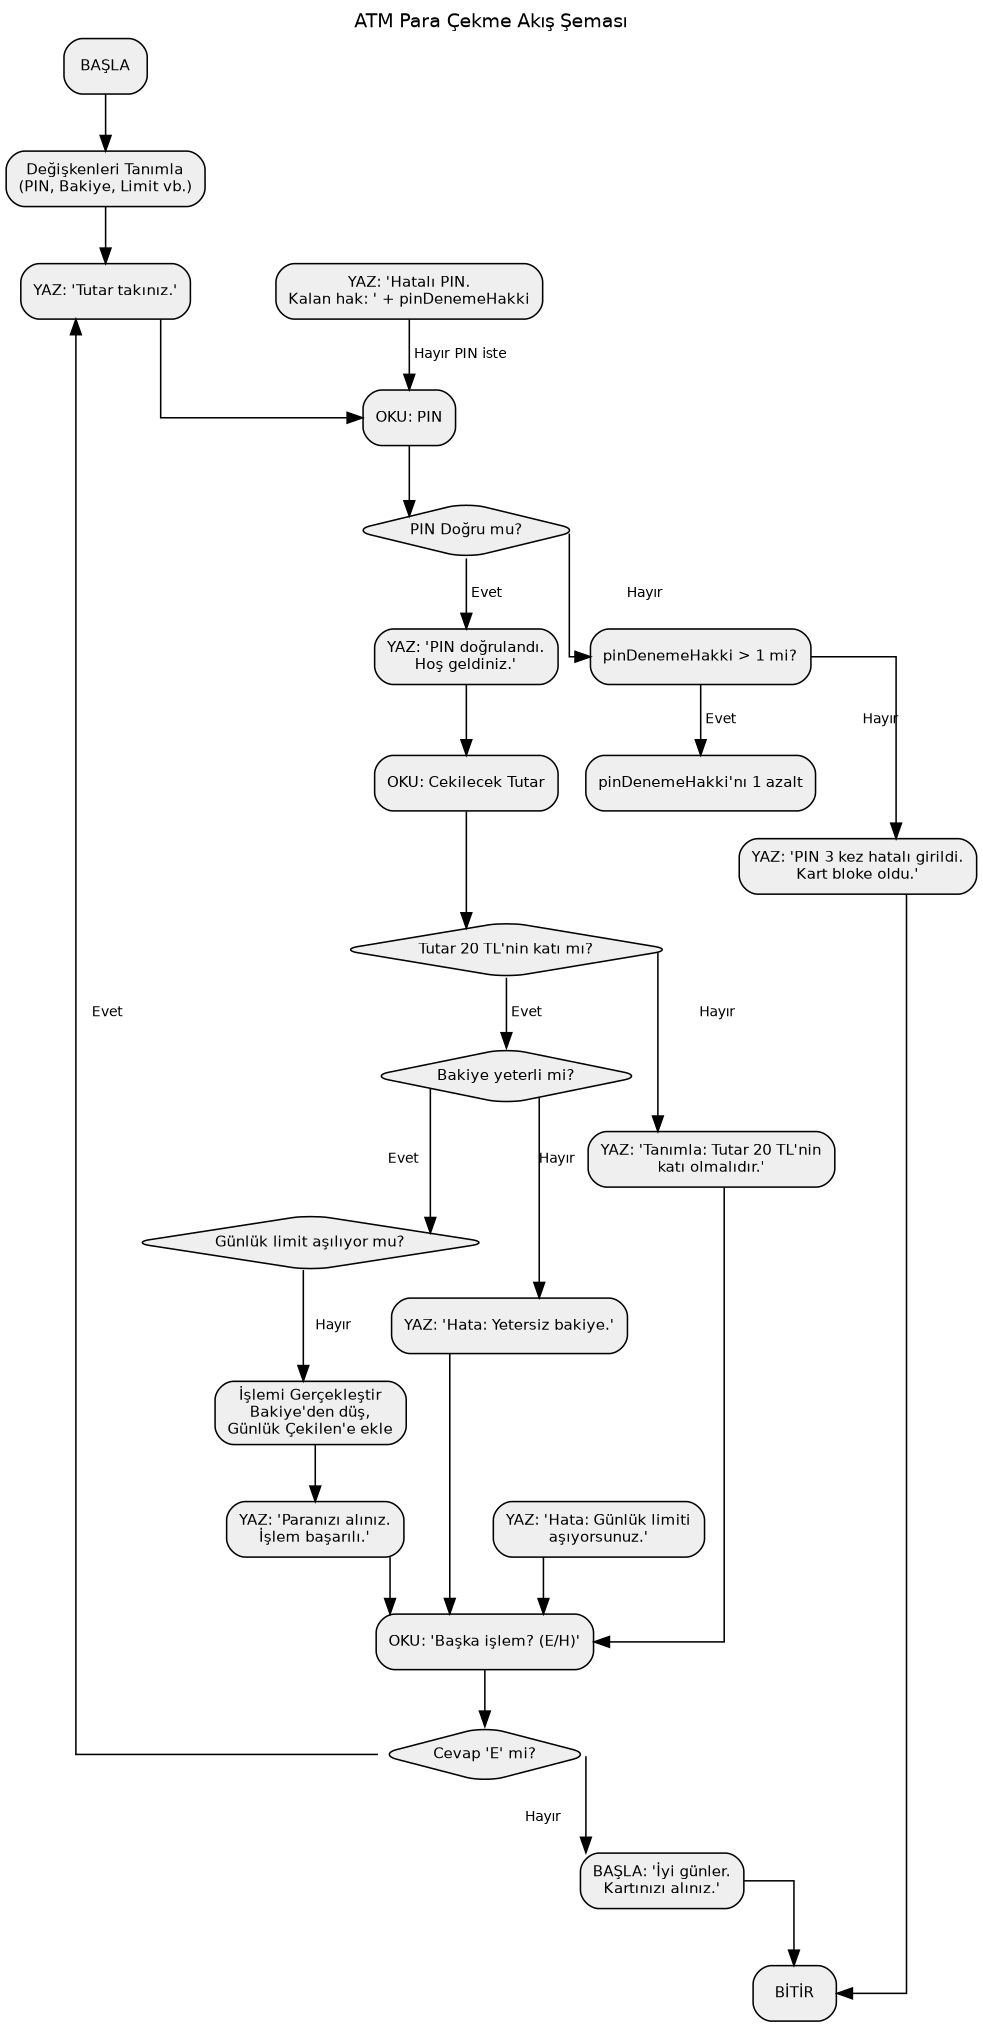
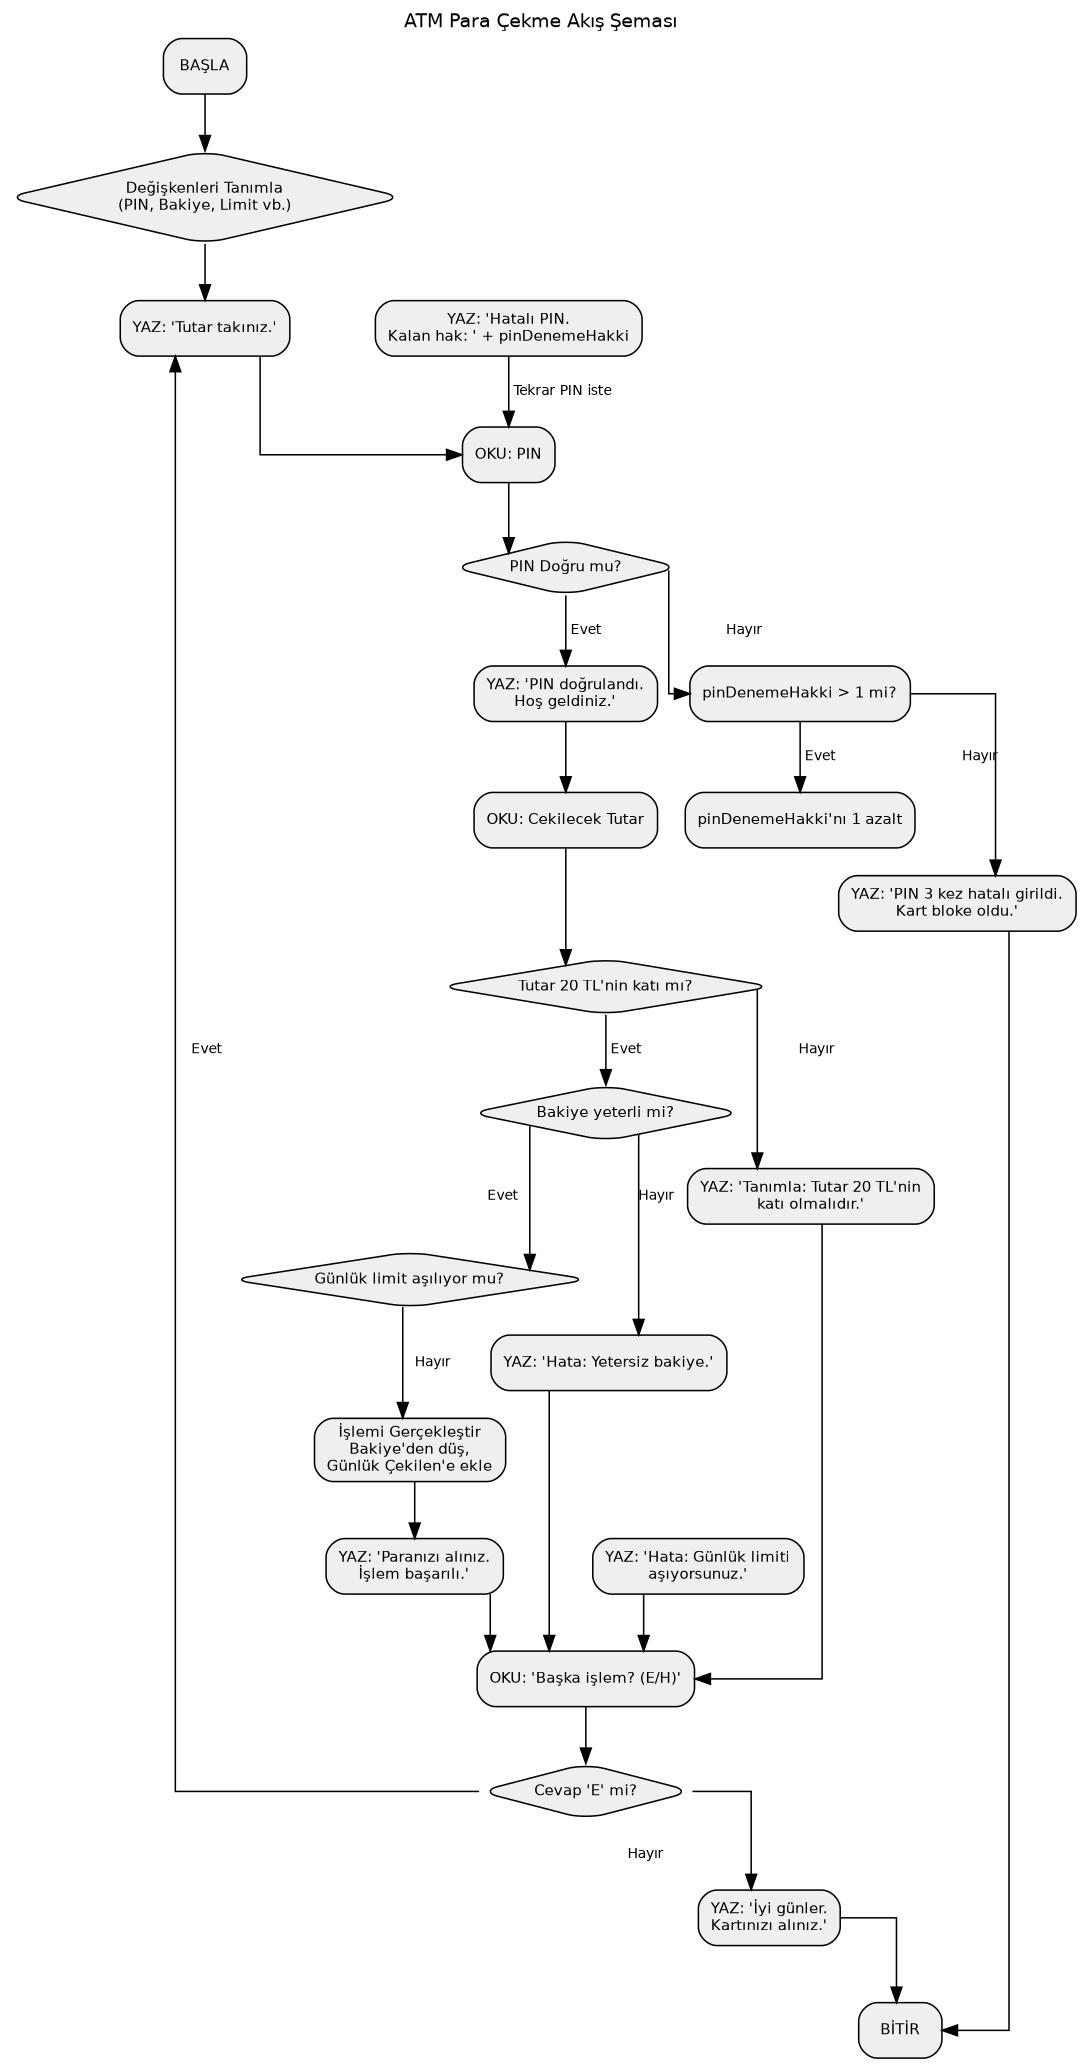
  digraph {
    fontname=Helvetica
    fontsize=12
    label="ATM Para Çekme Akış Şeması"
    labelloc=t
    splines=ortho
    node [fillcolor="#EFEFEF" fontname=Helvetica fontsize=10 shape=box style="rounded,filled"]
    edge [fontname=Helvetica fontsize=9]
    n1 [label="BAŞLA"]
-   n2 [label="Değişkenleri Tanımla\n(PIN, Bakiye, Limit vb.)"]
+   n2 [label="Değişkenleri Tanımla\n(PIN, Bakiye, Limit vb.)" shape=diamond]
    n3 [label="YAZ: 'Tutar takınız.'"]
    n4 [label="OKU: PIN"]
    n5 [label="PIN Doğru mu?" shape=diamond]
    n6 [label="pinDenemeHakki > 1 mi?"]
    n7 [label="YAZ: 'PIN doğrulandı.\nHoş geldiniz.'"]
    n8 [label="pinDenemeHakki'nı 1 azalt"]
    n9 [label="YAZ: 'PIN 3 kez hatalı girildi.\nKart bloke oldu.'"]
    n10 [label="OKU: Cekilecek Tutar"]
    n11 [label="BİTİR"]
    n12 [label="YAZ: 'Hatalı PIN.\nKalan hak: ' + pinDenemeHakki"]
    n13 [label="Tutar 20 TL'nin katı mı?" shape=diamond]
    n14 [label="Bakiye yeterli mi?" shape=diamond]
    n15 [label="YAZ: 'Tanımla: Tutar 20 TL'nin\nkatı olmalıdır.'"]
    n16 [label="Günlük limit aşılıyor mu?" shape=diamond]
    n17 [label="YAZ: 'Hata: Yetersiz bakiye.'"]
    n18 [label="OKU: 'Başka işlem? (E/H)'"]
    n19 [label="İşlemi Gerçekleştir\nBakiye'den düş,\nGünlük Çekilen'e ekle"]
    n20 [label="YAZ: 'Paranızı alınız.\nİşlem başarılı.'"]
    n21 [label="YAZ: 'Hata: Günlük limiti\naşıyorsunuz.'"]
    n22 [label="Cevap 'E' mi?" shape=diamond]
-   n23 [label="BAŞLA: 'İyi günler.\nKartınızı alınız.'"]
+   n23 [label="YAZ: 'İyi günler.\nKartınızı alınız.'"]
    n1 -> n2
    n2 -> n3
    n3 -> n4
    n4 -> n5
    n5 -> n6 [label=" Hayır "]
    n5 -> n7 [label=" Evet "]
    n6 -> n8 [label=" Evet "]
    n6 -> n9 [label=" Hayır "]
    n7 -> n10
    n9 -> n11
    n10 -> n13
-   n12 -> n4 [label=" Hayır PIN iste "]
+   n12 -> n4 [label=" Tekrar PIN iste "]
    n13 -> n14 [label=" Evet "]
    n13 -> n15 [label=" Hayır "]
    n14 -> n16 [label=" Evet "]
    n14 -> n17 [label=" Hayır "]
    n15 -> n18
    n16 -> n19 [label=" Hayır "]
    n17 -> n18
    n18 -> n22
    n19 -> n20
    n20 -> n18
    n21 -> n18
    n22 -> n3 [label=" Evet "]
    n22 -> n23 [label=" Hayır "]
    n23 -> n11
  }
